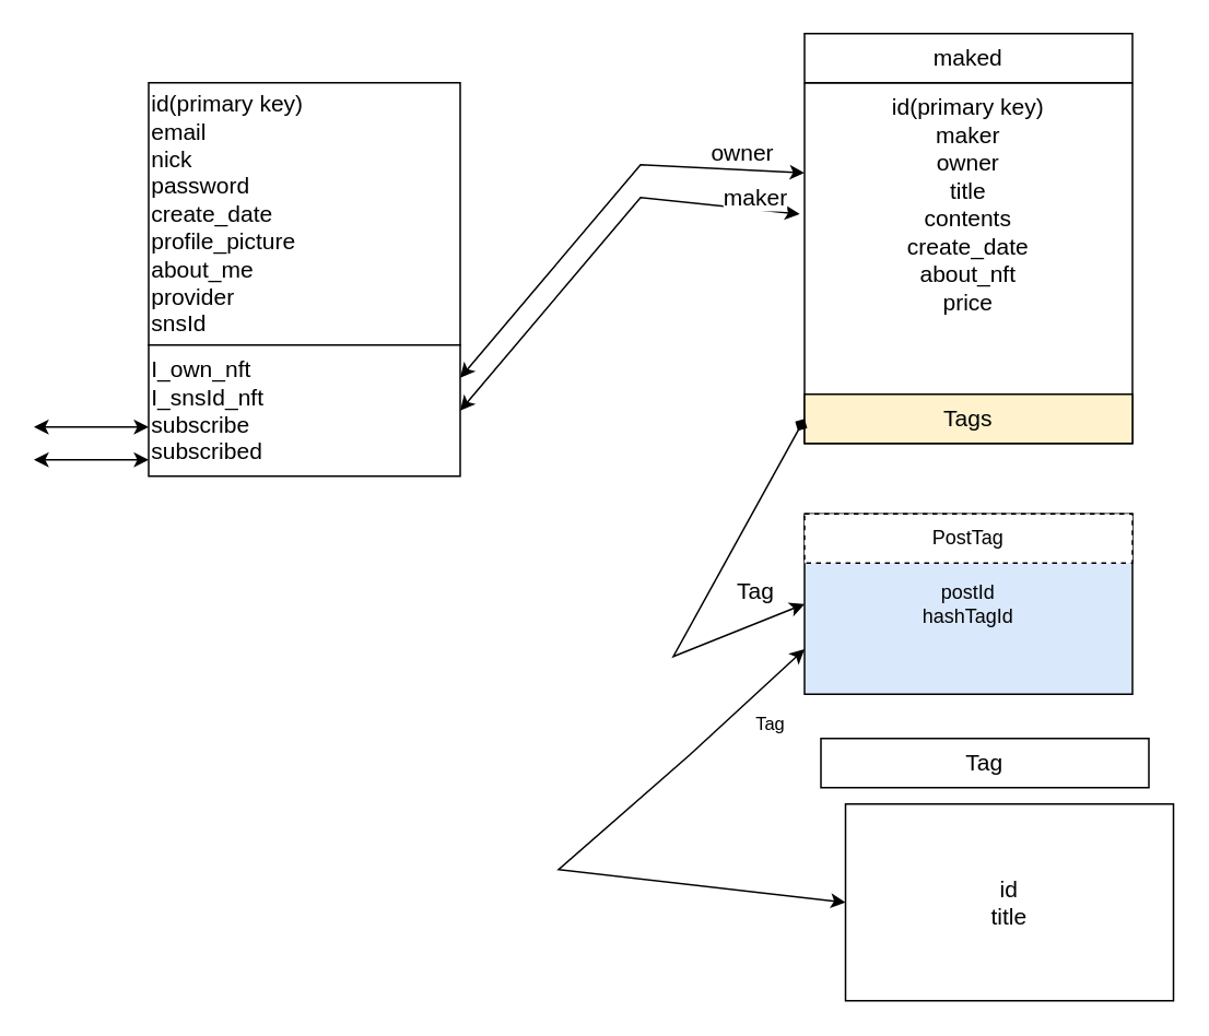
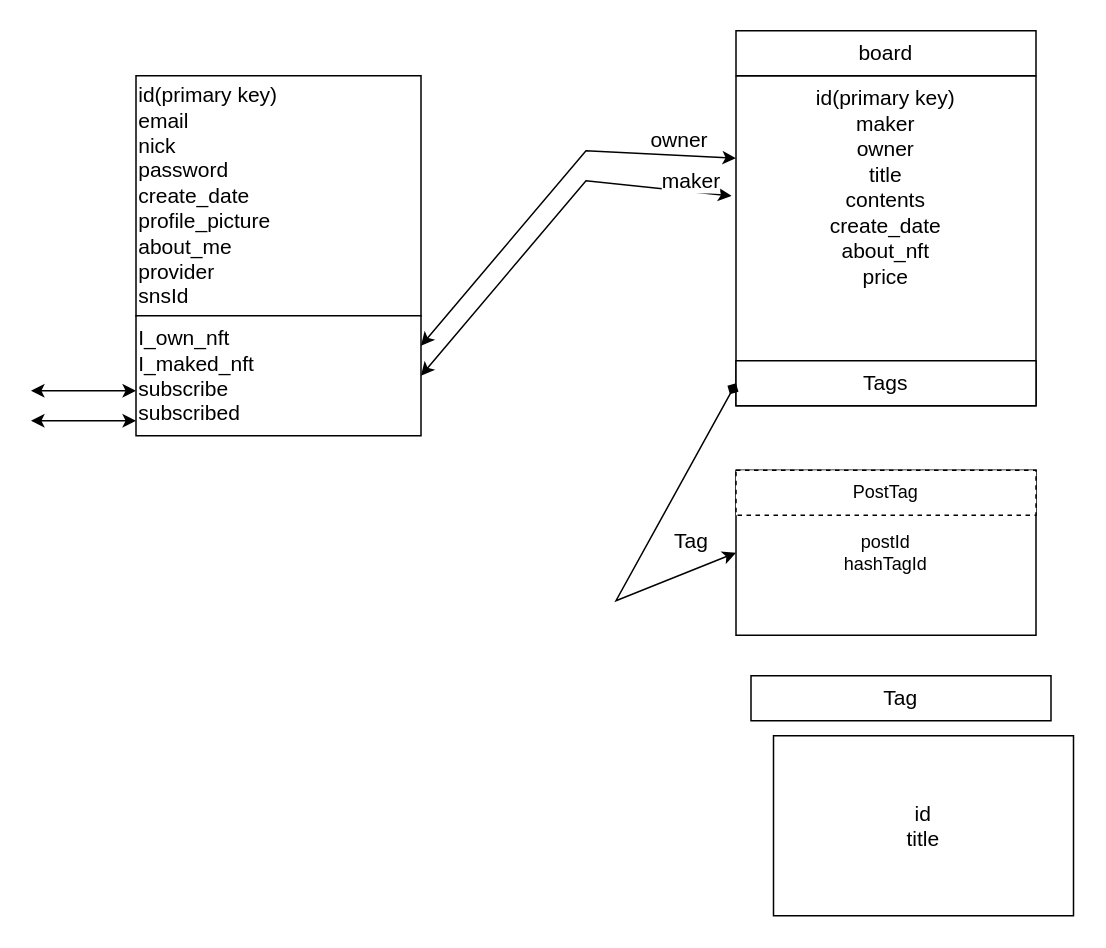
  <mxCell id="0" />
  <mxCell id="1" parent="0" />
  <mxCell id="2" value="&lt;div style=&quot;font-size: 14px;&quot;&gt;&lt;div style=&quot;&quot;&gt;&lt;span style=&quot;background-color: initial;&quot;&gt;id(primary key)&lt;/span&gt;&lt;/div&gt;&lt;font style=&quot;font-size: 14px;&quot;&gt;&lt;div style=&quot;&quot;&gt;email&lt;/div&gt;&lt;div style=&quot;&quot;&gt;nick&lt;/div&gt;&lt;span style=&quot;background-color: initial;&quot;&gt;&lt;div style=&quot;&quot;&gt;&lt;span style=&quot;background-color: initial;&quot;&gt;password&lt;/span&gt;&lt;/div&gt;&lt;/span&gt;&lt;/font&gt;&lt;/div&gt;&lt;div style=&quot;font-size: 14px;&quot;&gt;create_date&lt;/div&gt;&lt;div style=&quot;font-size: 14px;&quot;&gt;profile_picture&lt;/div&gt;&lt;div style=&quot;font-size: 14px;&quot;&gt;about_me&lt;/div&gt;&lt;div style=&quot;font-size: 14px;&quot;&gt;provider&lt;/div&gt;&lt;div style=&quot;font-size: 14px;&quot;&gt;snsId&lt;/div&gt;" style="rounded=0;whiteSpace=wrap;html=1;align=left;" parent="1" vertex="1"><mxGeometry x="90" y="50" width="190" height="160" as="geometry" /></mxCell>
- <mxCell id="3" value="I_own_nft&lt;br&gt;I_snsId_nft&lt;br&gt;subscribe&lt;br&gt;subscribed" style="rounded=0;whiteSpace=wrap;html=1;fontSize=14;align=left;" parent="1" vertex="1"><mxGeometry x="90" y="210" width="190" height="80" as="geometry" /></mxCell>
+ <mxCell id="3" value="I_own_nft&lt;br&gt;I_maked_nft&lt;br&gt;subscribe&lt;br&gt;subscribed" style="rounded=0;whiteSpace=wrap;html=1;fontSize=14;align=left;" parent="1" vertex="1"><mxGeometry x="90" y="210" width="190" height="80" as="geometry" /></mxCell>
  <mxCell id="4" value="" style="endArrow=classic;startArrow=classic;html=1;rounded=0;fontSize=14;" parent="1" edge="1"><mxGeometry width="50" height="50" relative="1" as="geometry"><mxPoint x="20" y="260" as="sourcePoint" /><mxPoint x="90" y="260" as="targetPoint" /></mxGeometry></mxCell>
  <mxCell id="5" value="" style="endArrow=classic;startArrow=classic;html=1;rounded=0;fontSize=14;" parent="1" edge="1"><mxGeometry width="50" height="50" relative="1" as="geometry"><mxPoint x="20" y="280" as="sourcePoint" /><mxPoint x="90" y="280" as="targetPoint" /><Array as="points"><mxPoint x="50" y="280" /></Array></mxGeometry></mxCell>
  <mxCell id="6" value="id(primary key)&#10;maker&#10;owner&#10;title&#10;contents&#10;create_date&#10;about_nft&#10;price&#10;" style="swimlane;startSize=0;fontSize=14;align=center;verticalAlign=top;fontStyle=0" parent="1" vertex="1"><mxGeometry x="490" y="50" width="200" height="220" as="geometry" /></mxCell>
- <mxCell id="7" value="Tags" style="rounded=0;whiteSpace=wrap;html=1;fontSize=14;fillColor=#fff2cc;" parent="6" vertex="1"><mxGeometry y="190" width="200" height="30" as="geometry" /></mxCell>
- <mxCell id="8" value="maked" style="rounded=0;whiteSpace=wrap;html=1;fontSize=14;" parent="1" vertex="1"><mxGeometry x="490" y="20" width="200" height="30" as="geometry" /></mxCell>
+ <mxCell id="7" value="Tags" style="rounded=0;whiteSpace=wrap;html=1;fontSize=14;" parent="6" vertex="1"><mxGeometry y="190" width="200" height="30" as="geometry" /></mxCell>
+ <mxCell id="8" value="board" style="rounded=0;whiteSpace=wrap;html=1;fontSize=14;" parent="1" vertex="1"><mxGeometry x="490" y="20" width="200" height="30" as="geometry" /></mxCell>
  <mxCell id="9" value="owner" style="endArrow=classic;startArrow=classic;html=1;rounded=0;fontSize=14;entryX=0;entryY=0.25;entryDx=0;entryDy=0;exitX=1;exitY=0.25;exitDx=0;exitDy=0;" parent="1" source="3" target="6" edge="1"><mxGeometry x="0.714" y="10" width="50" height="50" relative="1" as="geometry"><mxPoint x="150" y="220" as="sourcePoint" /><mxPoint x="490" y="160" as="targetPoint" /><Array as="points"><mxPoint x="390" y="100" /></Array><mxPoint as="offset" /></mxGeometry></mxCell>
  <mxCell id="10" value="maker" style="endArrow=classic;startArrow=classic;html=1;rounded=0;fontSize=14;entryX=-0.015;entryY=0.364;entryDx=0;entryDy=0;entryPerimeter=0;" parent="1" target="6" edge="1"><mxGeometry x="0.792" y="7" width="50" height="50" relative="1" as="geometry"><mxPoint x="280" y="250" as="sourcePoint" /><mxPoint x="330" y="200" as="targetPoint" /><Array as="points"><mxPoint x="390" y="120" /></Array><mxPoint as="offset" /></mxGeometry></mxCell>
  <mxCell id="11" value="id&lt;br&gt;title" style="rounded=0;whiteSpace=wrap;html=1;fontSize=14;" parent="1" vertex="1"><mxGeometry x="515" y="490" width="200" height="120" as="geometry" /></mxCell>
  <mxCell id="12" value="Tag" style="rounded=0;whiteSpace=wrap;html=1;fontSize=14;" parent="1" vertex="1"><mxGeometry x="500" y="450" width="200" height="30" as="geometry" /></mxCell>
  <mxCell id="13" value="Tag" style="endArrow=diamond;startArrow=classic;html=1;rounded=0;fontSize=14;entryX=0;entryY=0.5;entryDx=0;entryDy=0;exitX=0;exitY=0.5;exitDx=0;exitDy=0;" parent="1" source="14" target="7" edge="1"><mxGeometry x="-0.802" y="-19" width="50" height="50" relative="1" as="geometry"><mxPoint x="380" y="400" as="sourcePoint" /><mxPoint x="400" y="270" as="targetPoint" /><Array as="points"><mxPoint x="410" y="400" /></Array><mxPoint as="offset" /></mxGeometry></mxCell>
- <mxCell id="14" value="postId&lt;br&gt;hashTagId" style="rounded=0;whiteSpace=wrap;html=1;fillColor=#dae8fc;" parent="1" vertex="1"><mxGeometry x="490" y="313" width="200" height="110" as="geometry" /></mxCell>
+ <mxCell id="14" value="postId&lt;br&gt;hashTagId" style="rounded=0;whiteSpace=wrap;html=1;" parent="1" vertex="1"><mxGeometry x="490" y="313" width="200" height="110" as="geometry" /></mxCell>
  <mxCell id="15" value="PostTag" style="rounded=0;whiteSpace=wrap;html=1;dashed=1;" parent="1" vertex="1"><mxGeometry x="490" y="313" width="200" height="30" as="geometry" /></mxCell>
- <mxCell id="16" value="Tag" style="endArrow=classic;startArrow=classic;html=1;rounded=0;exitX=0;exitY=0.5;exitDx=0;exitDy=0;entryX=0;entryY=0.75;entryDx=0;entryDy=0;" parent="1" source="11" target="14" edge="1"><mxGeometry x="0.752" y="-19" width="50" height="50" relative="1" as="geometry"><mxPoint x="374" y="510" as="sourcePoint" /><mxPoint x="290" y="410" as="targetPoint" /><Array as="points"><mxPoint x="340" y="530" /><mxPoint x="420" y="460" /></Array><mxPoint as="offset" /></mxGeometry></mxCell>
